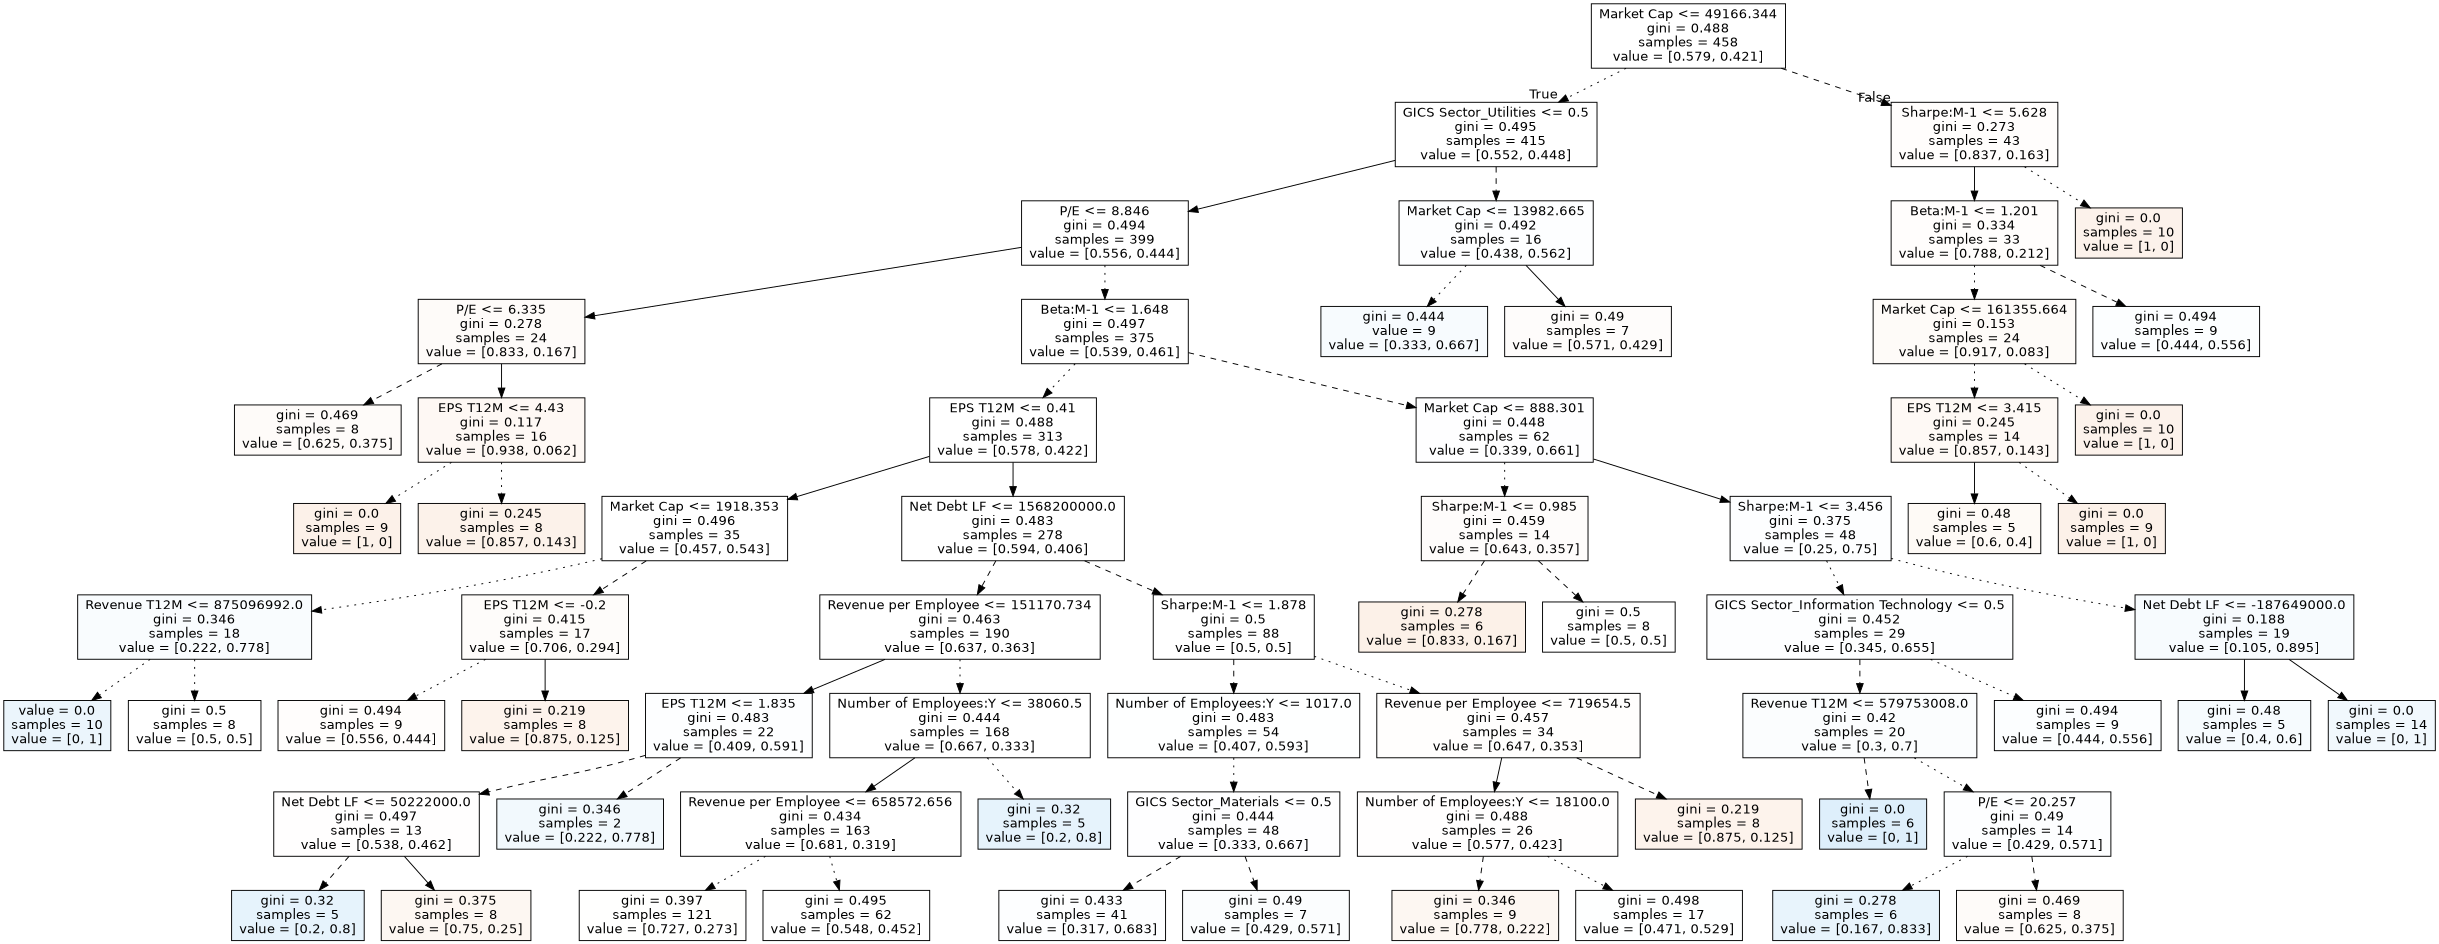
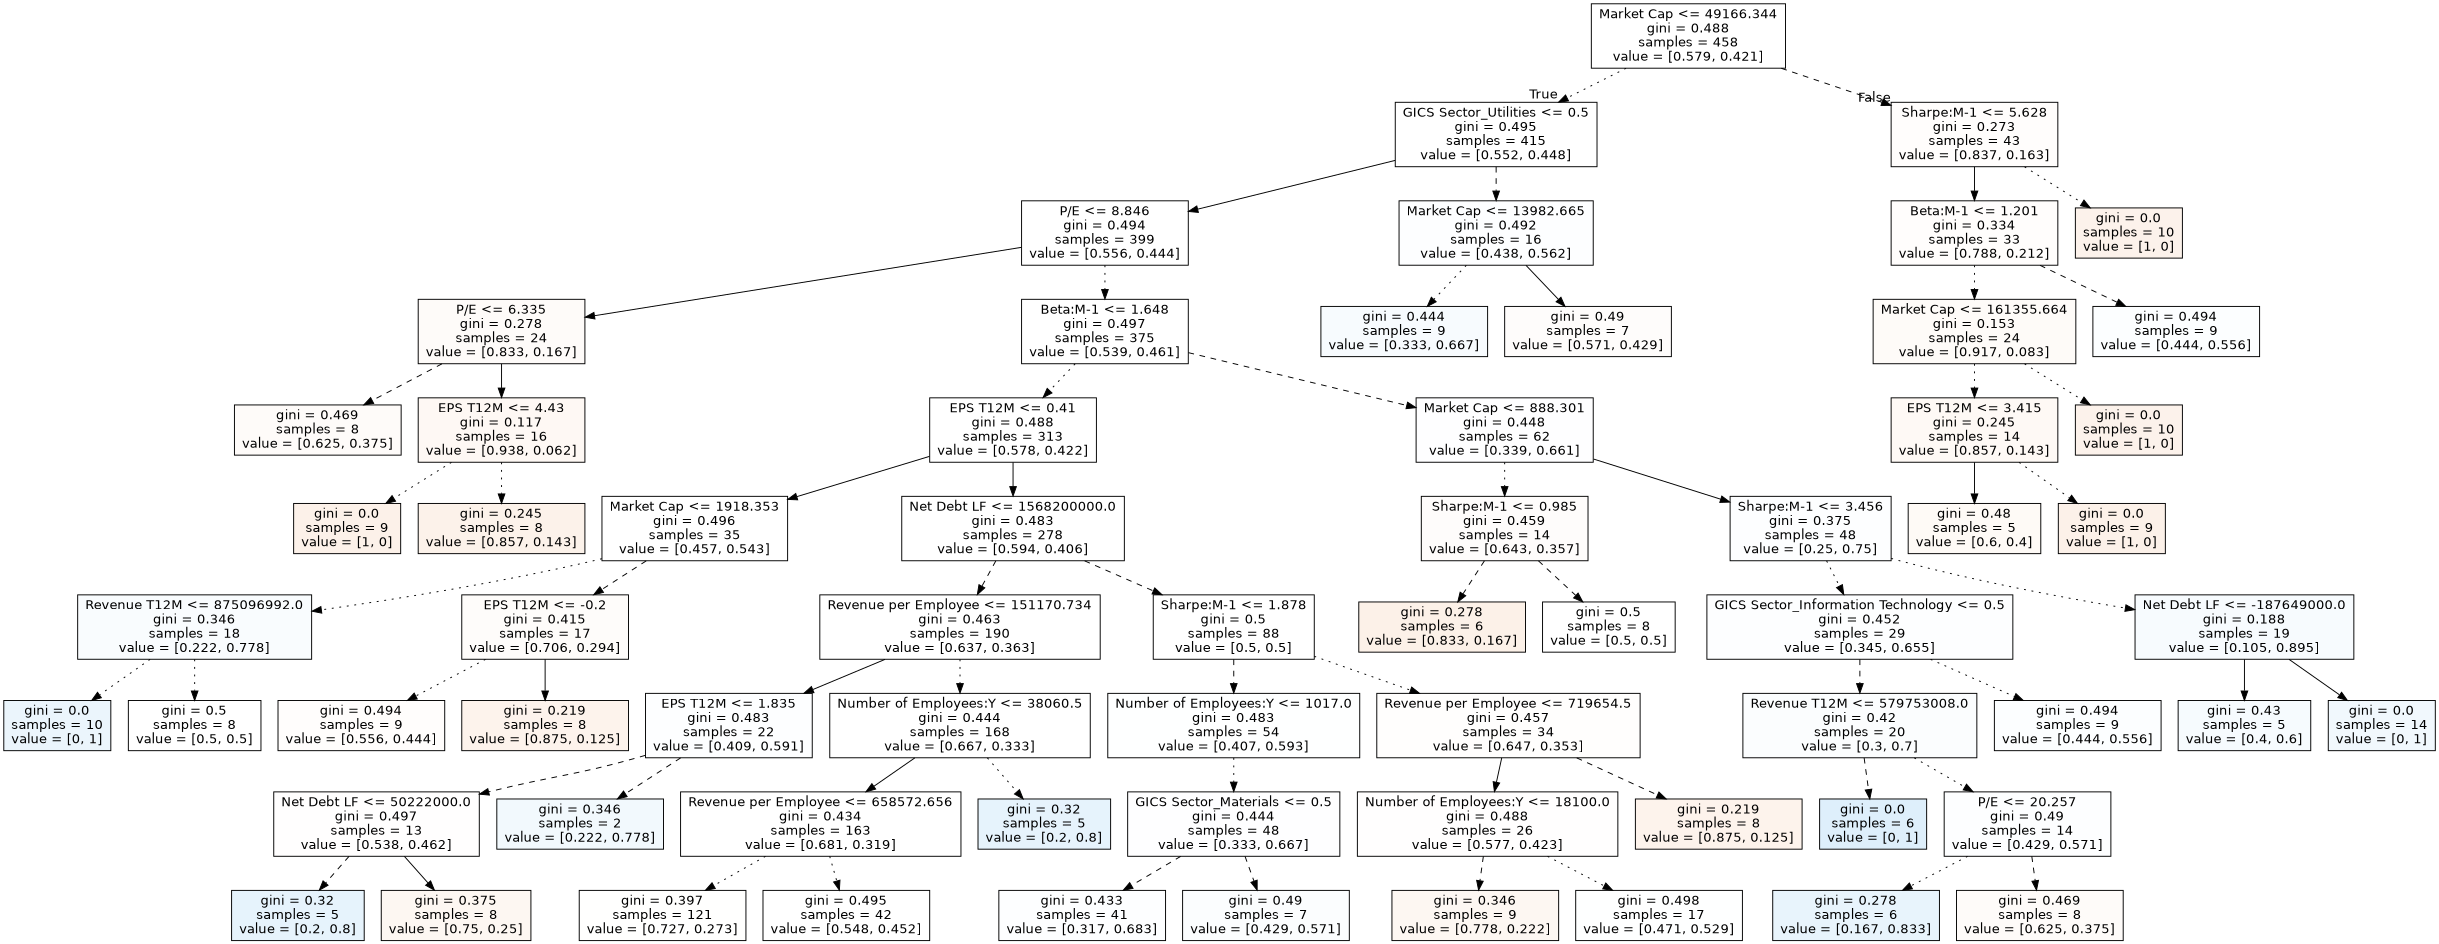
  digraph {
    node [color=black fillcolor="#ffffff" fontname=helvetica shape=box style=filled]
    edge [fontname=helvetica style=dotted]
    n1 [label="Market Cap <= 49166.344\ngini = 0.488\nsamples = 458\nvalue = [0.579, 0.421]"]
    n2 [label="GICS Sector_Utilities <= 0.5\ngini = 0.495\nsamples = 415\nvalue = [0.552, 0.448]"]
    n3 [fillcolor="#fffdfc" label="Sharpe:M-1 <= 5.628\ngini = 0.273\nsamples = 43\nvalue = [0.837, 0.163]"]
    n4 [label="P/E <= 8.846\ngini = 0.494\nsamples = 399\nvalue = [0.556, 0.444]"]
    n5 [fillcolor="#fdfeff" label="Market Cap <= 13982.665\ngini = 0.492\nsamples = 16\nvalue = [0.438, 0.562]"]
    n6 [fillcolor="#fffdfc" label="Beta:M-1 <= 1.201\ngini = 0.334\nsamples = 33\nvalue = [0.788, 0.212]"]
    n7 [fillcolor="#fcf2eb" label="gini = 0.0\nsamples = 10\nvalue = [1, 0]"]
    n8 [fillcolor="#fefbf9" label="P/E <= 6.335\ngini = 0.278\nsamples = 24\nvalue = [0.833, 0.167]"]
    n9 [label="Beta:M-1 <= 1.648\ngini = 0.497\nsamples = 375\nvalue = [0.539, 0.461]"]
-   n10 [fillcolor="#f7fbfe" label="gini = 0.444\nvalue = 9\nvalue = [0.333, 0.667]"]
+   n10 [fillcolor="#f7fbfe" label="gini = 0.444\nsamples = 9\nvalue = [0.333, 0.667]"]
    n11 [fillcolor="#fefcfb" label="gini = 0.49\nsamples = 7\nvalue = [0.571, 0.429]"]
    n12 [fillcolor="#fefbf9" label="gini = 0.469\nsamples = 8\nvalue = [0.625, 0.375]"]
    n13 [fillcolor="#fef8f4" label="EPS T12M <= 4.43\ngini = 0.117\nsamples = 16\nvalue = [0.938, 0.062]"]
    n14 [label="EPS T12M <= 0.41\ngini = 0.488\nsamples = 313\nvalue = [0.578, 0.422]"]
    n15 [fillcolor="#fefeff" label="Market Cap <= 888.301\ngini = 0.448\nsamples = 62\nvalue = [0.339, 0.661]"]
    n16 [fillcolor="#fcf1e9" label="gini = 0.0\nsamples = 9\nvalue = [1, 0]"]
    n17 [fillcolor="#fcf2ea" label="gini = 0.245\nsamples = 8\nvalue = [0.857, 0.143]"]
    n18 [label="Market Cap <= 1918.353\ngini = 0.496\nsamples = 35\nvalue = [0.457, 0.543]"]
    n19 [label="Net Debt LF <= 1568200000.0\ngini = 0.483\nsamples = 278\nvalue = [0.594, 0.406]"]
    n20 [fillcolor="#fefcfb" label="Sharpe:M-1 <= 0.985\ngini = 0.459\nsamples = 14\nvalue = [0.643, 0.357]"]
    n21 [fillcolor="#fdfeff" label="Sharpe:M-1 <= 3.456\ngini = 0.375\nsamples = 48\nvalue = [0.25, 0.75]"]
    n22 [fillcolor="#f9fcfe" label="Revenue T12M <= 875096992.0\ngini = 0.346\nsamples = 18\nvalue = [0.222, 0.778]"]
    n23 [fillcolor="#fefcfa" label="EPS T12M <= -0.2\ngini = 0.415\nsamples = 17\nvalue = [0.706, 0.294]"]
    n24 [label="Revenue per Employee <= 151170.734\ngini = 0.463\nsamples = 190\nvalue = [0.637, 0.363]"]
    n25 [label="Sharpe:M-1 <= 1.878\ngini = 0.5\nsamples = 88\nvalue = [0.5, 0.5]"]
-   n26 [fillcolor="#ebf5fc" label="value = 0.0\nsamples = 10\nvalue = [0, 1]"]
+   n26 [fillcolor="#ebf5fc" label="gini = 0.0\nsamples = 10\nvalue = [0, 1]"]
    n27 [label="gini = 0.5\nsamples = 8\nvalue = [0.5, 0.5]"]
    n28 [fillcolor="#fffdfc" label="gini = 0.494\nsamples = 9\nvalue = [0.556, 0.444]"]
    n29 [fillcolor="#fdf3ec" label="gini = 0.219\nsamples = 8\nvalue = [0.875, 0.125]"]
    n30 [fillcolor="#fdfeff" label="EPS T12M <= 1.835\ngini = 0.483\nsamples = 22\nvalue = [0.409, 0.591]"]
    n31 [label="Number of Employees:Y <= 38060.5\ngini = 0.444\nsamples = 168\nvalue = [0.667, 0.333]"]
    n32 [fillcolor="#feffff" label="Number of Employees:Y <= 1017.0\ngini = 0.483\nsamples = 54\nvalue = [0.407, 0.593]"]
    n33 [fillcolor="#fffefd" label="Revenue per Employee <= 719654.5\ngini = 0.457\nsamples = 34\nvalue = [0.647, 0.353]"]
    n34 [fillcolor="#fffefe" label="Net Debt LF <= 50222000.0\ngini = 0.497\nsamples = 13\nvalue = [0.538, 0.462]"]
    n35 [fillcolor="#f2f9fd" label="gini = 0.346\nsamples = 2\nvalue = [0.222, 0.778]"]
    n36 [label="Revenue per Employee <= 658572.656\ngini = 0.434\nsamples = 163\nvalue = [0.681, 0.319]"]
    n37 [fillcolor="#e6f3fc" label="gini = 0.32\nsamples = 5\nvalue = [0.2, 0.8]"]
    n38 [fillcolor="#e6f3fc" label="gini = 0.32\nsamples = 5\nvalue = [0.2, 0.8]"]
    n39 [fillcolor="#fdf7f2" label="gini = 0.375\nsamples = 8\nvalue = [0.75, 0.25]"]
    n40 [fillcolor="#fffffe" label="gini = 0.397\nsamples = 121\nvalue = [0.727, 0.273]"]
-   n41 [label="gini = 0.495\nsamples = 62\nvalue = [0.548, 0.452]"]
+   n41 [label="gini = 0.495\nsamples = 42\nvalue = [0.548, 0.452]"]
    n42 [fillcolor="#fefeff" label="GICS Sector_Materials <= 0.5\ngini = 0.444\nsamples = 48\nvalue = [0.333, 0.667]"]
    n43 [fillcolor="#fffefe" label="Number of Employees:Y <= 18100.0\ngini = 0.488\nsamples = 26\nvalue = [0.577, 0.423]"]
    n44 [fillcolor="#fdf3ec" label="gini = 0.219\nsamples = 8\nvalue = [0.875, 0.125]"]
    n45 [fillcolor="#fdfeff" label="gini = 0.433\nsamples = 41\nvalue = [0.317, 0.683]"]
    n46 [fillcolor="#fbfdfe" label="gini = 0.49\nsamples = 7\nvalue = [0.429, 0.571]"]
    n47 [fillcolor="#fdf7f2" label="gini = 0.346\nsamples = 9\nvalue = [0.778, 0.222]"]
    n48 [fillcolor="#feffff" label="gini = 0.498\nsamples = 17\nvalue = [0.471, 0.529]"]
    n49 [fillcolor="#fcf1e8" label="gini = 0.278\nsamples = 6\nvalue = [0.833, 0.167]"]
    n50 [label="gini = 0.5\nsamples = 8\nvalue = [0.5, 0.5]"]
    n51 [fillcolor="#fdfeff" label="GICS Sector_Information Technology <= 0.5\ngini = 0.452\nsamples = 29\nvalue = [0.345, 0.655]"]
    n52 [fillcolor="#f7fbfe" label="Net Debt LF <= -187649000.0\ngini = 0.188\nsamples = 19\nvalue = [0.105, 0.895]"]
    n53 [fillcolor="#fbfdfe" label="Revenue T12M <= 579753008.0\ngini = 0.42\nsamples = 20\nvalue = [0.3, 0.7]"]
    n54 [fillcolor="#fcfeff" label="gini = 0.494\nsamples = 9\nvalue = [0.444, 0.556]"]
-   n55 [fillcolor="#f6fbfe" label="gini = 0.48\nsamples = 5\nvalue = [0.4, 0.6]"]
+   n55 [fillcolor="#f6fbfe" label="gini = 0.43\nsamples = 5\nvalue = [0.4, 0.6]"]
    n56 [fillcolor="#f1f8fd" label="gini = 0.0\nsamples = 14\nvalue = [0, 1]"]
    n57 [fillcolor="#deeffb" label="gini = 0.0\nsamples = 6\nvalue = [0, 1]"]
    n58 [fillcolor="#fdfeff" label="P/E <= 20.257\ngini = 0.49\nsamples = 14\nvalue = [0.429, 0.571]"]
    n59 [fillcolor="#e8f4fc" label="gini = 0.278\nsamples = 6\nvalue = [0.167, 0.833]"]
    n60 [fillcolor="#fefbf9" label="gini = 0.469\nsamples = 8\nvalue = [0.625, 0.375]"]
    n61 [fillcolor="#fefbf8" label="Market Cap <= 161355.664\ngini = 0.153\nsamples = 24\nvalue = [0.917, 0.083]"]
    n62 [fillcolor="#fcfeff" label="gini = 0.494\nsamples = 9\nvalue = [0.444, 0.556]"]
    n63 [fillcolor="#fef9f5" label="EPS T12M <= 3.415\ngini = 0.245\nsamples = 14\nvalue = [0.857, 0.143]"]
    n64 [fillcolor="#fcf2eb" label="gini = 0.0\nsamples = 10\nvalue = [1, 0]"]
    n65 [fillcolor="#fefaf6" label="gini = 0.48\nsamples = 5\nvalue = [0.6, 0.4]"]
    n66 [fillcolor="#fcf1e9" label="gini = 0.0\nsamples = 9\nvalue = [1, 0]"]
    n1 -> n2 [headlabel=True labelangle=45 labeldistance=2.5]
    n1 -> n3 [headlabel=False labelangle=-45 labeldistance=2.5 style=dashed]
    n2 -> n4 [style=solid]
    n2 -> n5 [style=dashed]
    n3 -> n6 [style=solid]
    n3 -> n7
    n4 -> n8 [style=solid]
    n4 -> n9
    n5 -> n10
    n5 -> n11 [style=solid]
    n6 -> n61
    n6 -> n62 [style=dashed]
    n8 -> n12 [style=dashed]
    n8 -> n13 [style=solid]
    n9 -> n14
    n9 -> n15 [style=dashed]
    n13 -> n16
    n13 -> n17
    n14 -> n18 [style=solid]
    n14 -> n19 [style=solid]
    n15 -> n20
    n15 -> n21 [style=solid]
    n18 -> n22
    n18 -> n23 [style=dashed]
    n19 -> n24 [style=dashed]
    n19 -> n25 [style=dashed]
    n20 -> n49 [style=dashed]
    n20 -> n50 [style=dashed]
    n21 -> n51
    n21 -> n52
    n22 -> n26
    n22 -> n27
    n23 -> n28
    n23 -> n29 [style=solid]
    n24 -> n30 [style=solid]
    n24 -> n31
    n25 -> n32 [style=dashed]
    n25 -> n33
    n30 -> n34 [style=dashed]
    n30 -> n35 [style=dashed]
    n31 -> n36 [style=solid]
    n31 -> n37
    n32 -> n42
    n33 -> n43 [style=solid]
    n33 -> n44 [style=dashed]
    n34 -> n38 [style=dashed]
    n34 -> n39 [style=solid]
    n36 -> n40
    n36 -> n41
    n42 -> n45 [style=dashed]
    n42 -> n46 [style=dashed]
    n43 -> n47 [style=dashed]
    n43 -> n48
    n51 -> n53 [style=dashed]
    n51 -> n54
    n52 -> n55 [style=solid]
    n52 -> n56 [style=solid]
    n53 -> n57 [style=dashed]
    n53 -> n58
    n58 -> n59
    n58 -> n60 [style=dashed]
    n61 -> n63
    n61 -> n64
    n63 -> n65 [style=solid]
    n63 -> n66
  }
